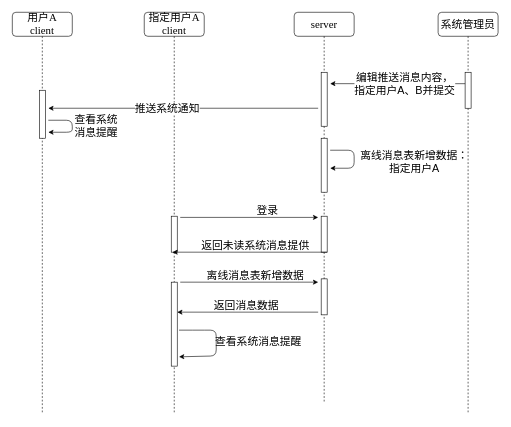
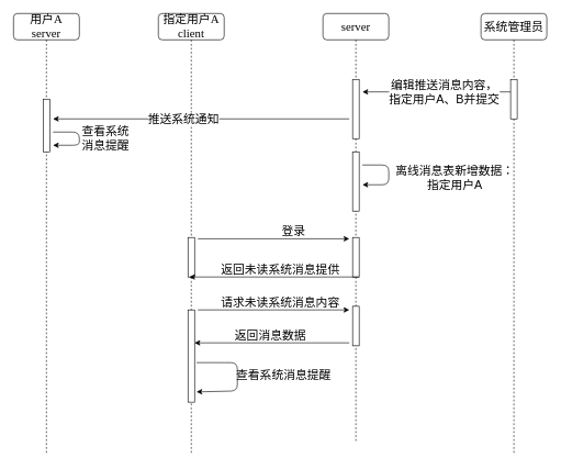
  <mxCell id="0" />
  <mxCell id="1" parent="0" />
  <mxCell id="2" value="server" style="shape=umlLifeline;perimeter=lifelinePerimeter;whiteSpace=wrap;html=1;container=1;collapsible=0;recursiveResize=0;outlineConnect=0;rounded=1;shadow=0;comic=0;labelBackgroundColor=none;strokeWidth=1;fontFamily=Verdana;fontSize=18;align=center;" parent="1" vertex="1"><mxGeometry x="490" y="20" width="100" height="650" as="geometry" /></mxCell>
  <mxCell id="3" value="" style="html=1;points=[];perimeter=orthogonalPerimeter;rounded=0;shadow=0;comic=0;labelBackgroundColor=none;strokeWidth=1;fontFamily=Verdana;fontSize=18;align=center;" parent="2" vertex="1"><mxGeometry x="45" y="100" width="10" height="90" as="geometry" /></mxCell>
  <mxCell id="4" value="" style="html=1;points=[];perimeter=orthogonalPerimeter;rounded=0;shadow=0;comic=0;labelBackgroundColor=none;strokeWidth=1;fontFamily=Verdana;fontSize=18;align=center;" parent="2" vertex="1"><mxGeometry x="45" y="210" width="10" height="90" as="geometry" /></mxCell>
  <mxCell id="5" value="" style="html=1;points=[];perimeter=orthogonalPerimeter;rounded=0;shadow=0;comic=0;labelBackgroundColor=none;strokeWidth=1;fontFamily=Verdana;fontSize=18;align=center;" parent="2" vertex="1"><mxGeometry x="45" y="340" width="10" height="60" as="geometry" /></mxCell>
  <mxCell id="6" value="" style="html=1;points=[];perimeter=orthogonalPerimeter;rounded=0;shadow=0;comic=0;labelBackgroundColor=none;strokeWidth=1;fontFamily=Verdana;fontSize=18;align=center;" parent="2" vertex="1"><mxGeometry x="45" y="444.5" width="10" height="60" as="geometry" /></mxCell>
  <mxCell id="7" value="指定用户A&lt;br style=&quot;font-size: 18px;&quot;&gt;client" style="shape=umlLifeline;perimeter=lifelinePerimeter;whiteSpace=wrap;html=1;container=1;collapsible=0;recursiveResize=0;outlineConnect=0;rounded=1;shadow=0;comic=0;labelBackgroundColor=none;strokeWidth=1;fontFamily=Verdana;fontSize=18;align=center;" parent="1" vertex="1"><mxGeometry x="240" y="20" width="100" height="670" as="geometry" /></mxCell>
  <mxCell id="8" value="" style="html=1;points=[];perimeter=orthogonalPerimeter;rounded=0;shadow=0;comic=0;labelBackgroundColor=none;strokeWidth=1;fontFamily=Verdana;fontSize=18;align=center;" parent="7" vertex="1"><mxGeometry x="45" y="340" width="10" height="60" as="geometry" /></mxCell>
- <mxCell id="9" value="用户A&lt;br style=&quot;font-size: 18px;&quot;&gt;client" style="shape=umlLifeline;perimeter=lifelinePerimeter;whiteSpace=wrap;html=1;container=1;collapsible=0;recursiveResize=0;outlineConnect=0;rounded=1;shadow=0;comic=0;labelBackgroundColor=none;strokeWidth=1;fontFamily=Verdana;fontSize=18;align=center;" parent="1" vertex="1"><mxGeometry x="20" y="20" width="100" height="670" as="geometry" /></mxCell>
+ <mxCell id="9" value="用户A&lt;br style=&quot;font-size: 18px;&quot;&gt;server" style="shape=umlLifeline;perimeter=lifelinePerimeter;whiteSpace=wrap;html=1;container=1;collapsible=0;recursiveResize=0;outlineConnect=0;rounded=1;shadow=0;comic=0;labelBackgroundColor=none;strokeWidth=1;fontFamily=Verdana;fontSize=18;align=center;" parent="1" vertex="1"><mxGeometry x="20" y="20" width="100" height="670" as="geometry" /></mxCell>
  <mxCell id="10" value="" style="html=1;points=[];perimeter=orthogonalPerimeter;rounded=0;shadow=0;comic=0;labelBackgroundColor=none;strokeWidth=1;fontFamily=Verdana;fontSize=18;align=center;" parent="9" vertex="1"><mxGeometry x="45" y="130" width="10" height="80" as="geometry" /></mxCell>
  <mxCell id="11" value="" style="endArrow=classic;html=1;fontSize=18;" parent="1" edge="1"><mxGeometry width="50" height="50" relative="1" as="geometry"><mxPoint x="80" y="200" as="sourcePoint" /><mxPoint x="80" y="220" as="targetPoint" /><Array as="points"><mxPoint x="120" y="200" /><mxPoint x="120" y="220" /></Array></mxGeometry></mxCell>
  <mxCell id="12" value="离线消息表新增数据：&lt;br style=&quot;font-size: 18px;&quot;&gt;指定用户A" style="text;html=1;align=center;verticalAlign=middle;resizable=0;points=[];autosize=1;fontSize=18;" parent="1" vertex="1"><mxGeometry x="590" y="245" width="200" height="50" as="geometry" /></mxCell>
  <mxCell id="13" value="" style="endArrow=classic;html=1;fontSize=18;" parent="1" edge="1"><mxGeometry width="50" height="50" relative="1" as="geometry"><mxPoint x="300" y="362" as="sourcePoint" /><mxPoint x="530" y="362" as="targetPoint" /></mxGeometry></mxCell>
  <mxCell id="14" value="登录" style="text;html=1;align=center;verticalAlign=middle;resizable=0;points=[];autosize=1;fontSize=18;" parent="1" vertex="1"><mxGeometry x="420" y="335" width="50" height="30" as="geometry" /></mxCell>
  <mxCell id="15" value="" style="endArrow=classic;html=1;exitX=1;exitY=1;exitDx=0;exitDy=0;exitPerimeter=0;entryX=0.2;entryY=1;entryDx=0;entryDy=0;entryPerimeter=0;fontSize=18;" parent="1" source="5" target="8" edge="1"><mxGeometry width="50" height="50" relative="1" as="geometry"><mxPoint x="865" y="420" as="sourcePoint" /><mxPoint x="850" y="420" as="targetPoint" /></mxGeometry></mxCell>
  <mxCell id="16" value="返回未读系统消息提供" style="text;html=1;align=center;verticalAlign=middle;resizable=0;points=[];autosize=1;fontSize=18;" parent="1" vertex="1"><mxGeometry x="325" y="395" width="200" height="30" as="geometry" /></mxCell>
  <mxCell id="17" value="" style="html=1;points=[];perimeter=orthogonalPerimeter;rounded=0;shadow=0;comic=0;labelBackgroundColor=none;strokeWidth=1;fontFamily=Verdana;fontSize=18;align=center;" parent="1" vertex="1"><mxGeometry x="285" y="470" width="10" height="140" as="geometry" /></mxCell>
  <mxCell id="18" style="edgeStyle=orthogonalEdgeStyle;rounded=0;orthogonalLoop=1;jettySize=auto;html=1;fontSize=18;" parent="1" target="17" edge="1"><mxGeometry relative="1" as="geometry"><mxPoint x="890" y="535" as="targetPoint" /><Array as="points"><mxPoint x="530" y="520" /><mxPoint x="530" y="520" /></Array><mxPoint x="530" y="520" as="sourcePoint" /></mxGeometry></mxCell>
  <mxCell id="19" value="" style="endArrow=classic;html=1;fontSize=18;" parent="1" edge="1"><mxGeometry width="50" height="50" relative="1" as="geometry"><mxPoint x="300" y="470" as="sourcePoint" /><mxPoint x="530" y="470" as="targetPoint" /></mxGeometry></mxCell>
  <mxCell id="20" value="" style="endArrow=classic;html=1;entryX=1.3;entryY=0.889;entryDx=0;entryDy=0;entryPerimeter=0;fontSize=18;" parent="1" target="17" edge="1"><mxGeometry width="50" height="50" relative="1" as="geometry"><mxPoint x="298" y="550" as="sourcePoint" /><mxPoint x="601" y="504.5" as="targetPoint" /><Array as="points"><mxPoint x="330" y="550" /><mxPoint x="360" y="550" /><mxPoint x="360" y="593" /></Array></mxGeometry></mxCell>
- <mxCell id="21" value="离线消息表新增数据" style="text;html=1;align=center;verticalAlign=middle;resizable=0;points=[];autosize=1;fontSize=18;" parent="1" vertex="1"><mxGeometry x="325" y="445" width="200" height="30" as="geometry" /></mxCell>
+ <mxCell id="21" value="请求未读系统消息内容" style="text;html=1;align=center;verticalAlign=middle;resizable=0;points=[];autosize=1;fontSize=18;" parent="1" vertex="1"><mxGeometry x="325" y="445" width="200" height="30" as="geometry" /></mxCell>
  <mxCell id="22" value="查看系统消息提醒" style="text;html=1;align=center;verticalAlign=middle;resizable=0;points=[];autosize=1;fontSize=18;" parent="1" vertex="1"><mxGeometry x="350" y="555" width="160" height="30" as="geometry" /></mxCell>
  <mxCell id="23" value="返回消息数据" style="text;html=1;align=center;verticalAlign=middle;resizable=0;points=[];autosize=1;fontSize=18;" parent="1" vertex="1"><mxGeometry x="350" y="495" width="120" height="30" as="geometry" /></mxCell>
  <mxCell id="24" value="系统管理员" style="shape=umlLifeline;perimeter=lifelinePerimeter;whiteSpace=wrap;html=1;container=1;collapsible=0;recursiveResize=0;outlineConnect=0;rounded=1;shadow=0;comic=0;labelBackgroundColor=none;strokeWidth=1;fontFamily=Verdana;fontSize=18;align=center;" parent="1" vertex="1"><mxGeometry x="730" y="20" width="100" height="670" as="geometry" /></mxCell>
  <mxCell id="25" value="" style="html=1;points=[];perimeter=orthogonalPerimeter;rounded=0;shadow=0;comic=0;labelBackgroundColor=none;strokeWidth=1;fontFamily=Verdana;fontSize=18;align=center;" parent="24" vertex="1"><mxGeometry x="45" y="100" width="10" height="60" as="geometry" /></mxCell>
  <mxCell id="26" value="" style="endArrow=classic;html=1;exitX=0;exitY=0.317;exitDx=0;exitDy=0;exitPerimeter=0;fontSize=18;" parent="1" source="25" edge="1"><mxGeometry width="50" height="50" relative="1" as="geometry"><mxPoint x="590" y="210" as="sourcePoint" /><mxPoint x="550" y="139" as="targetPoint" /></mxGeometry></mxCell>
  <mxCell id="27" value="编辑推送消息内容，&lt;br style=&quot;font-size: 18px;&quot;&gt;指定用户A、B并提交" style="edgeLabel;html=1;align=center;verticalAlign=middle;resizable=0;points=[];fontSize=18;" parent="26" vertex="1" connectable="0"><mxGeometry x="0.124" relative="1" as="geometry"><mxPoint x="24" as="offset" /></mxGeometry></mxCell>
  <mxCell id="28" value="" style="endArrow=classic;html=1;fontSize=18;" parent="1" edge="1"><mxGeometry width="50" height="50" relative="1" as="geometry"><mxPoint x="530" y="180" as="sourcePoint" /><mxPoint x="80" y="180" as="targetPoint" /></mxGeometry></mxCell>
  <mxCell id="29" value="推送系统通知" style="edgeLabel;html=1;align=center;verticalAlign=middle;resizable=0;points=[];fontSize=18;" parent="28" vertex="1" connectable="0"><mxGeometry x="0.124" relative="1" as="geometry"><mxPoint as="offset" /></mxGeometry></mxCell>
  <mxCell id="30" value="查看系统消息提醒" style="text;html=1;strokeColor=none;fillColor=none;align=center;verticalAlign=middle;whiteSpace=wrap;rounded=0;fontSize=18;" parent="1" vertex="1"><mxGeometry x="120" y="200" width="80" height="20" as="geometry" /></mxCell>
  <mxCell id="31" value="" style="endArrow=classic;html=1;fontSize=18;" parent="1" edge="1"><mxGeometry width="50" height="50" relative="1" as="geometry"><mxPoint x="550" y="250" as="sourcePoint" /><mxPoint x="550" y="280" as="targetPoint" /><Array as="points"><mxPoint x="590" y="250" /><mxPoint x="590" y="280" /></Array></mxGeometry></mxCell>
